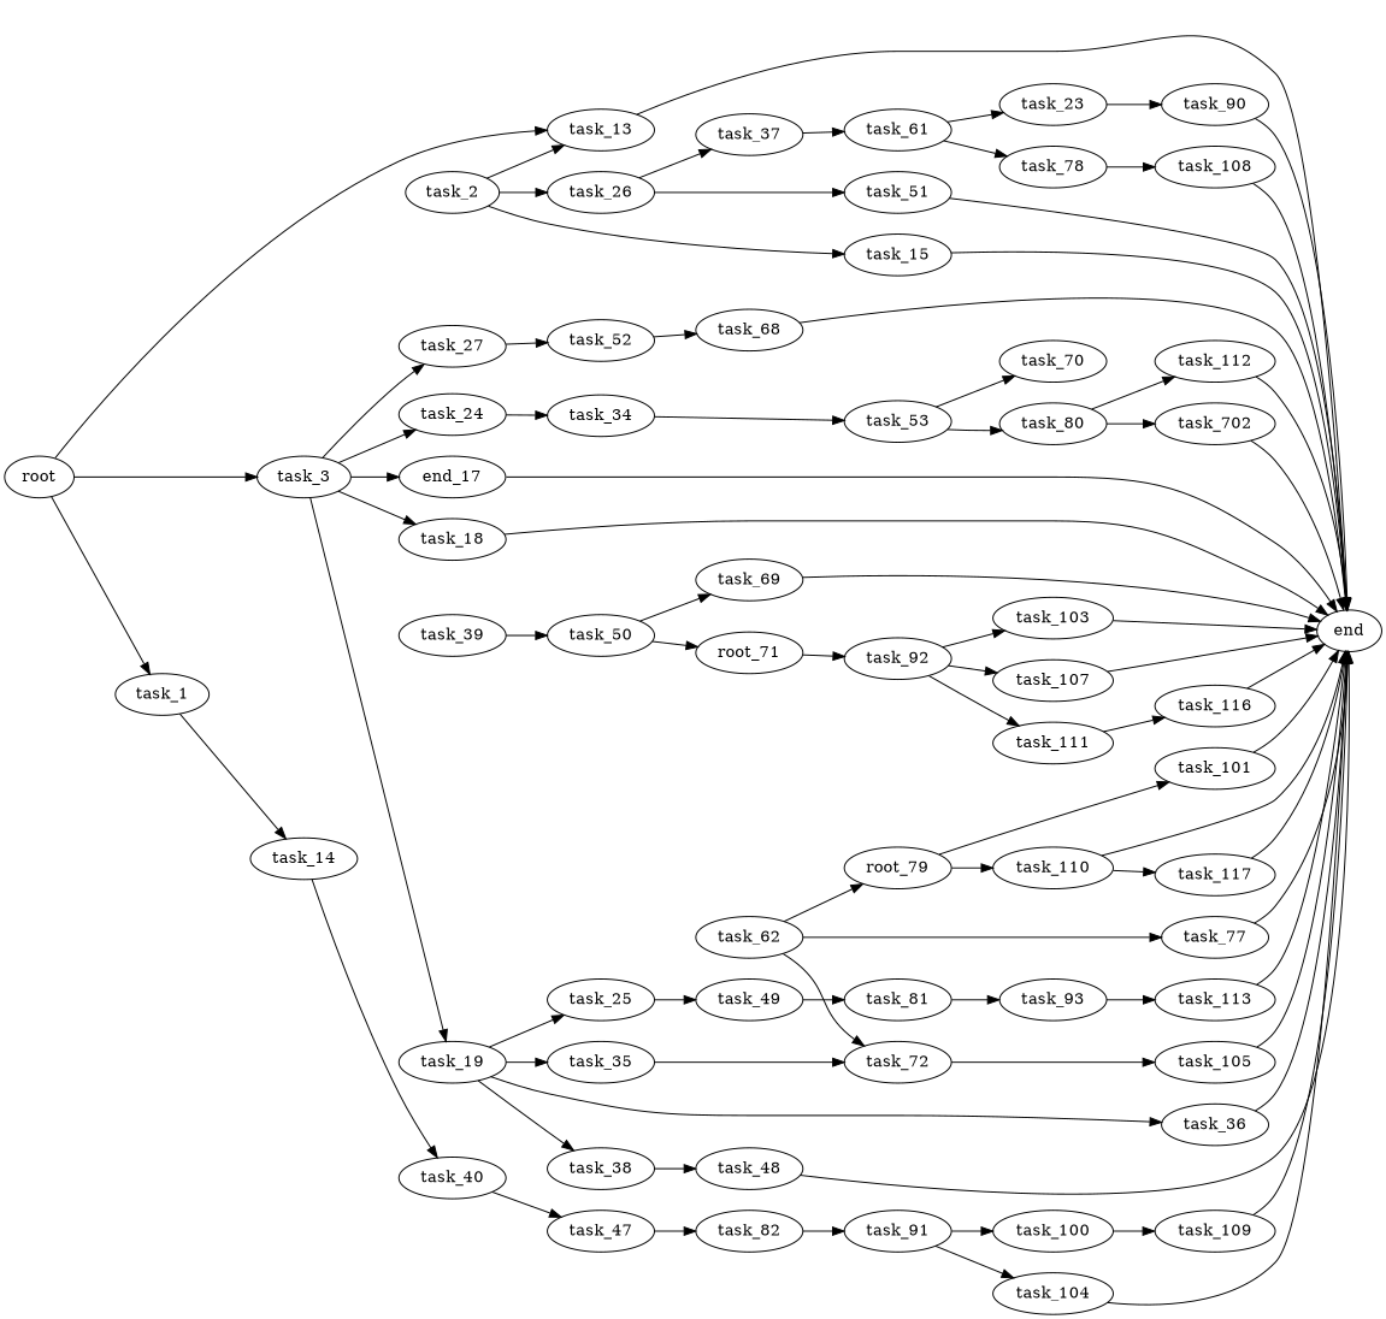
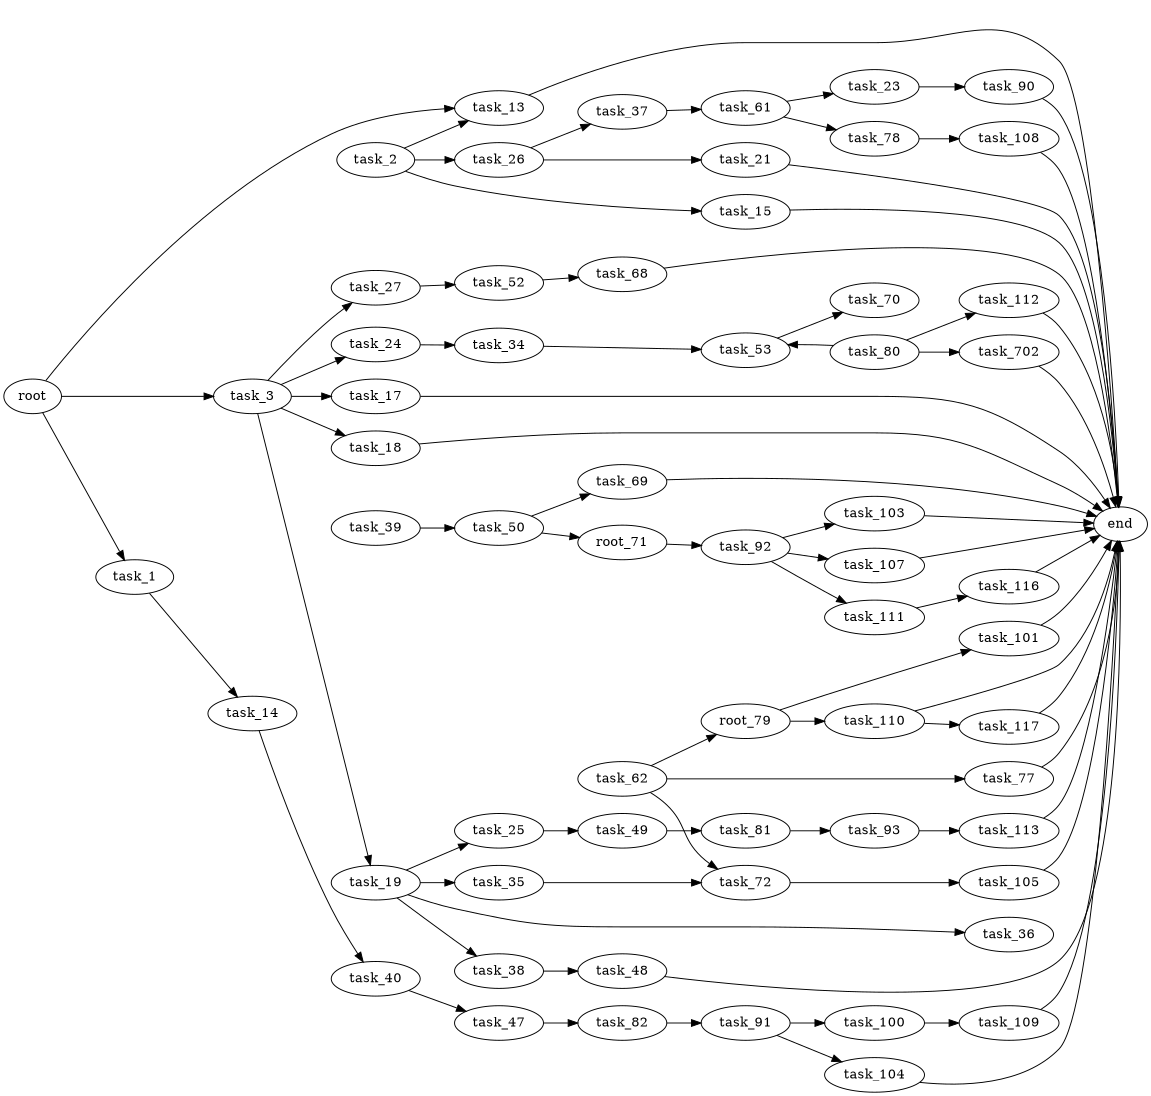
  digraph {
    rankdir=LR
    root
    task_1
    task_3
    task_13
    task_14
    task_2
    task_15
    task_26
-   task_17 [label=end_17]
+   task_17
    task_18
    task_19
    task_24
    task_27
    task_40
    end
    task_37
-   task_51
+   task_51 [label=task_21]
    task_25
    task_35
    task_36
    task_38
    task_34
    task_52
    task_47
    task_61
    task_39
    task_50
    task_49
    task_72
    task_48
    task_53
    task_68
    task_82
    task_81
    task_62
    task_77
    n37 [label=root_79]
    task_70
    task_80
    task_93
    n41 [label=task_23]
    task_78
    task_69
    n44 [label=root_71]
    n45 [label=task_702]
    task_112
    task_105
    task_101
    task_110
    task_90
    task_108
    task_92
    task_91
    task_100
    task_104
    task_113
    task_103
    task_107
    task_111
    task_117
    task_116
    task_109
    root -> task_1
    root -> task_3
    root -> task_13
    task_1 -> task_14
    task_3 -> task_17
    task_3 -> task_18
    task_3 -> task_19
    task_3 -> task_24
    task_3 -> task_27
    task_13 -> end
    task_14 -> task_40
    task_2 -> task_13
    task_2 -> task_15
    task_2 -> task_26
    task_15 -> end
    task_26 -> task_37
    task_26 -> task_51
    task_17 -> end
    task_18 -> end
    task_19 -> task_25
    task_19 -> task_35
    task_19 -> task_36
    task_19 -> task_38
    task_24 -> task_34
    task_27 -> task_52
    task_40 -> task_47
    task_37 -> task_61
    task_51 -> end
    task_25 -> task_49
    task_35 -> task_72
-   task_36 -> end
    task_38 -> task_48
    task_34 -> task_53
    task_52 -> task_68
    task_47 -> task_82
    task_61 -> n41
    task_61 -> task_78
    task_39 -> task_50
    task_50 -> task_69
    task_50 -> n44
    task_49 -> task_81
    task_72 -> task_105
    task_48 -> end
    task_53 -> task_70
-   task_53 -> task_80
+   task_80 -> task_53
    task_68 -> end
    task_82 -> task_91
    task_81 -> task_93
    task_62 -> task_72
    task_62 -> task_77
    task_62 -> n37
    task_77 -> end
    n37 -> task_101
    n37 -> task_110
    task_80 -> n45
    task_80 -> task_112
    task_93 -> task_113
    n41 -> task_90
    task_78 -> task_108
    task_69 -> end
    n44 -> task_92
    n45 -> end
    task_112 -> end
    task_105 -> end
    task_101 -> end
    task_110 -> end
    task_110 -> task_117
    task_90 -> end
    task_108 -> end
    task_92 -> task_103
    task_92 -> task_107
    task_92 -> task_111
    task_91 -> task_100
    task_91 -> task_104
    task_100 -> task_109
    task_104 -> end
    task_113 -> end
    task_103 -> end
    task_107 -> end
    task_111 -> task_116
    task_117 -> end
    task_116 -> end
    task_109 -> end
  }
